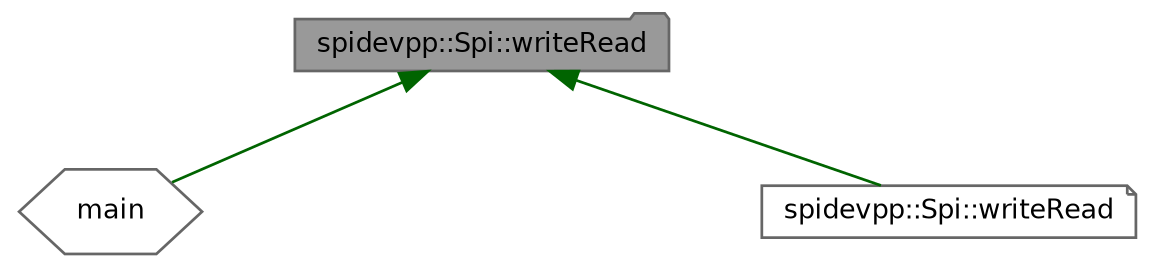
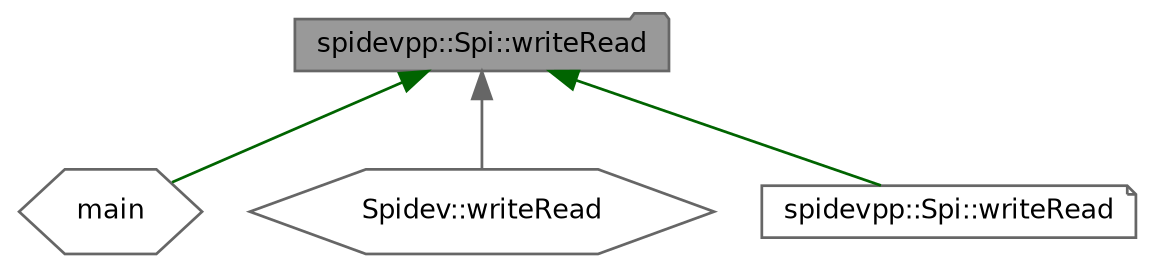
  digraph {
    rankdir=TB
    node [color=grey40 fillcolor=white fontname=Helvetica fontsize=10 shape=hexagon style=filled]
    edge [color=darkgreen dir=back fontname=Helvetica fontsize=10 labelfontname=Helvetica labelfontsize=10 style=solid]
    n1 [color=gray40 fillcolor=grey60 fontcolor=black height=0.2 label="spidevpp::Spi::writeRead" shape=folder width=0.4]
    n2 [height=0.2 label=main width=0.4]
+   n3 [height=0.2 label="Spidev::writeRead" width=0.4]
    n4 [height=0.2 label="spidevpp::Spi::writeRead" shape=note width=0.4]
    n1 -> n2
+   n1 -> n3 [color=gray40]
    n1 -> n4
  }
